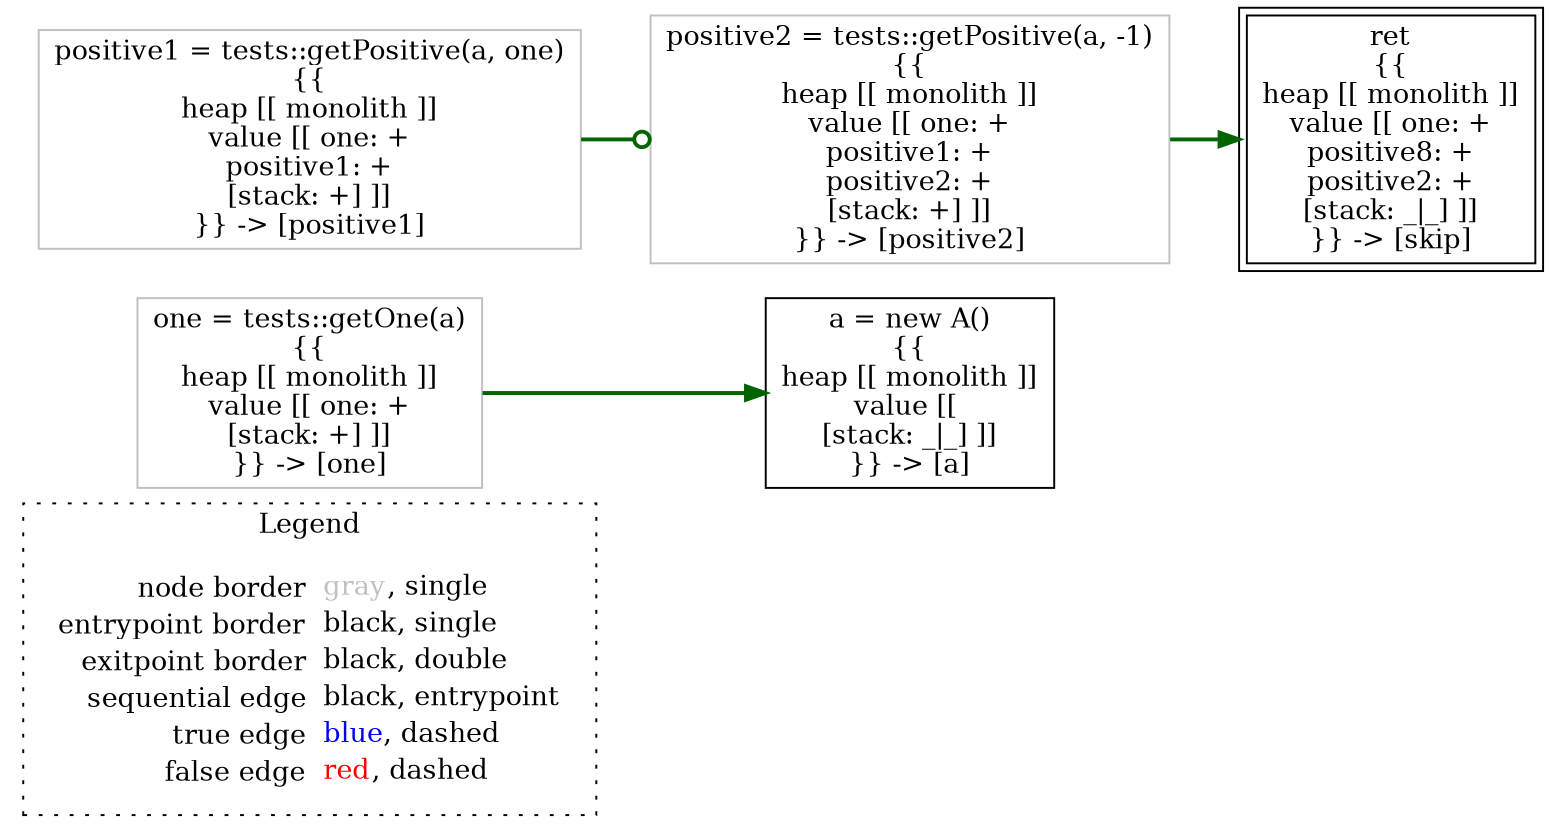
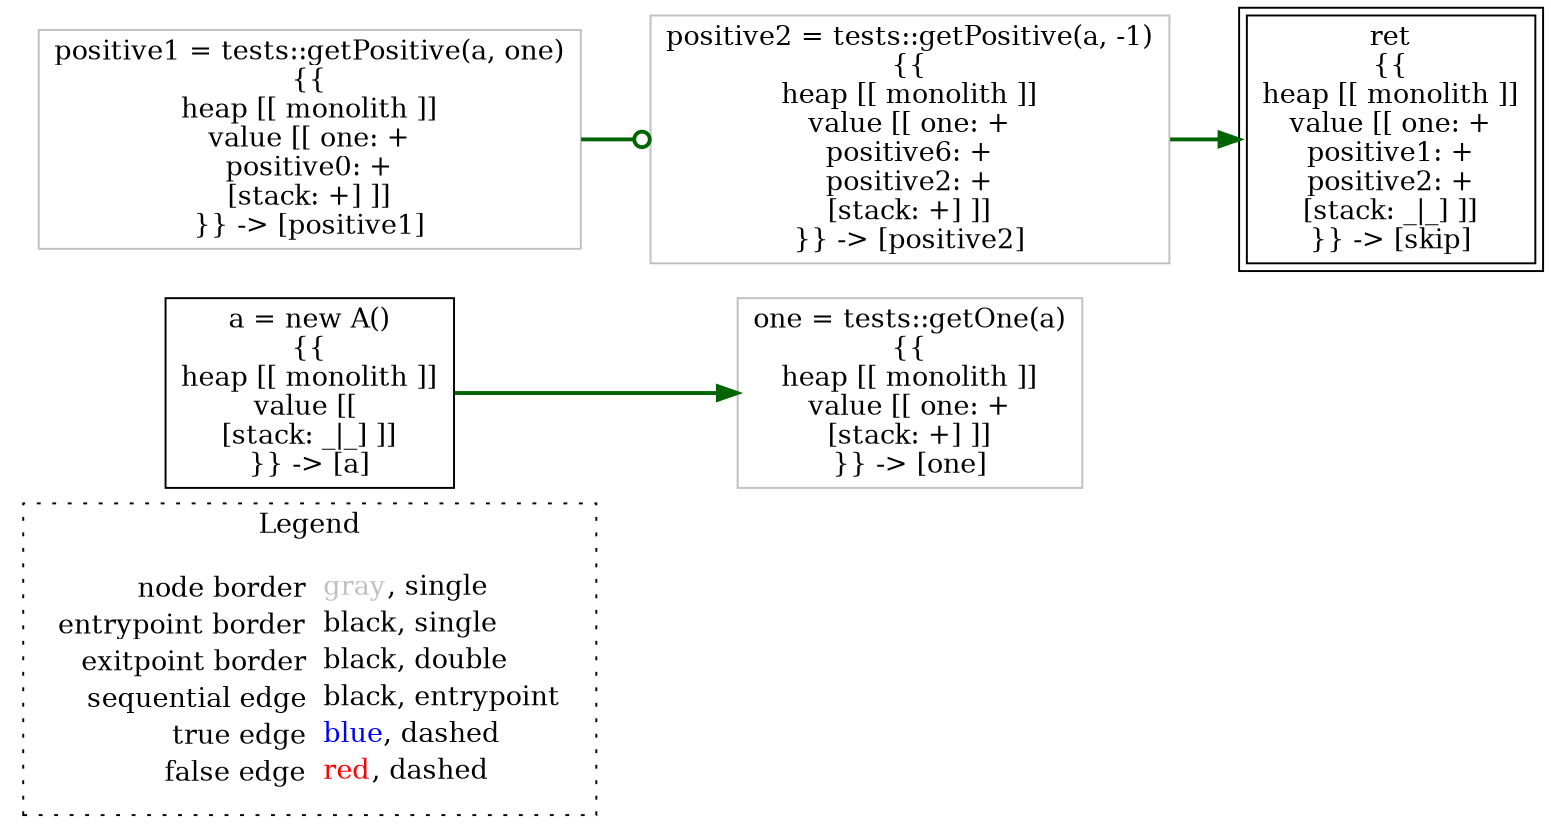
  digraph {
    rankdir=LR
    node [shape=rect color=gray]
    edge [arrowhead=normal color=darkgreen style=bold]
    n1 [label=<<table border="0" cellpadding="2" cellspacing="0" cellborder="0"><tr><td align="right">node border&nbsp;</td><td align="left"><font color="gray">gray</font>, single</td></tr><tr><td align="right">entrypoint border&nbsp;</td><td align="left"><font color="black">black</font>, single</td></tr><tr><td align="right">exitpoint border&nbsp;</td><td align="left"><font color="black">black</font>, double</td></tr><tr><td align="right">sequential edge&nbsp;</td><td align="left"><font color="black">black</font>, entrypoint</td></tr><tr><td align="right">true edge&nbsp;</td><td align="left"><font color="blue">blue</font>, dashed</td></tr><tr><td align="right">false edge&nbsp;</td><td align="left"><font color="red">red</font>, dashed</td></tr></table>> shape=plaintext color=""]
    n2 [color=black label=<a = new A()<BR/>{{<BR/>heap [[ monolith ]]<BR/>value [[ <BR/>[stack: _|_] ]]<BR/>}} -&gt; [a]>]
    n3 [label=<one = tests::getOne(a)<BR/>{{<BR/>heap [[ monolith ]]<BR/>value [[ one: +<BR/>[stack: +] ]]<BR/>}} -&gt; [one]>]
-   n4 [label=<positive1 = tests::getPositive(a, one)<BR/>{{<BR/>heap [[ monolith ]]<BR/>value [[ one: +<BR/>positive1: +<BR/>[stack: +] ]]<BR/>}} -&gt; [positive1]>]
-   n5 [label=<positive2 = tests::getPositive(a, -1)<BR/>{{<BR/>heap [[ monolith ]]<BR/>value [[ one: +<BR/>positive1: +<BR/>positive2: +<BR/>[stack: +] ]]<BR/>}} -&gt; [positive2]>]
-   n6 [color=black label=<ret<BR/>{{<BR/>heap [[ monolith ]]<BR/>value [[ one: +<BR/>positive8: +<BR/>positive2: +<BR/>[stack: _|_] ]]<BR/>}} -&gt; [skip]> peripheries=2]
+   n4 [label=<positive1 = tests::getPositive(a, one)<BR/>{{<BR/>heap [[ monolith ]]<BR/>value [[ one: +<BR/>positive0: +<BR/>[stack: +] ]]<BR/>}} -&gt; [positive1]>]
+   n5 [label=<positive2 = tests::getPositive(a, -1)<BR/>{{<BR/>heap [[ monolith ]]<BR/>value [[ one: +<BR/>positive6: +<BR/>positive2: +<BR/>[stack: +] ]]<BR/>}} -&gt; [positive2]>]
+   n6 [color=black label=<ret<BR/>{{<BR/>heap [[ monolith ]]<BR/>value [[ one: +<BR/>positive1: +<BR/>positive2: +<BR/>[stack: _|_] ]]<BR/>}} -&gt; [skip]> peripheries=2]
    subgraph cluster_1 {
      label=Legend
      style=dotted
      n1
    }
-   n3 -> n2
+   n2 -> n3
    n4 -> n5 [arrowhead=odot]
    n5 -> n6
  }
